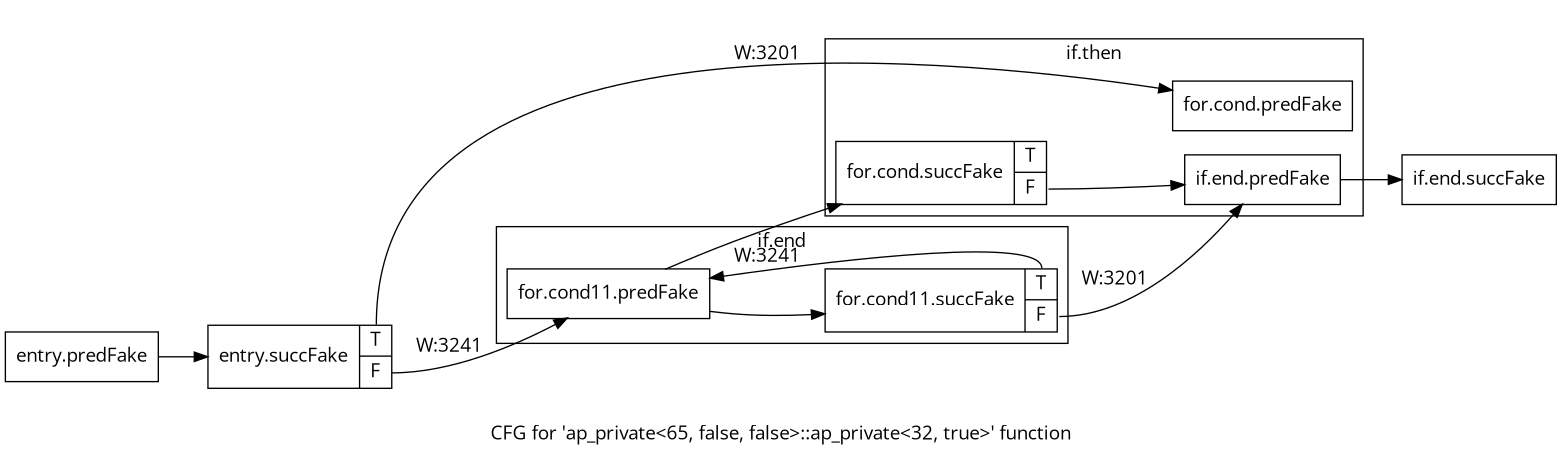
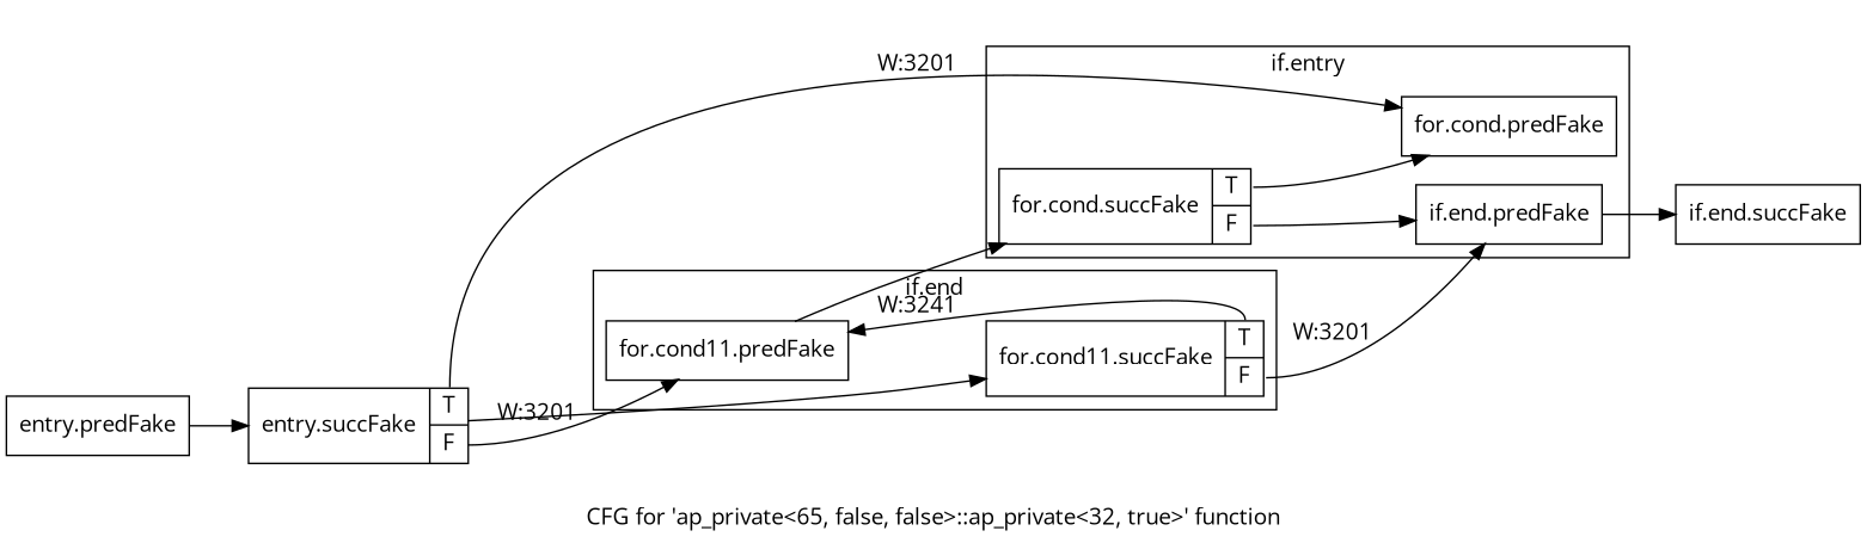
  digraph {
    fontname="Open Sans"
    label="CFG for 'ap_private\<65, false, false\>::ap_private\<32, true\>' function"
    rankdir=LR
    node [filename="/tools/Xilinx/Vitis_HLS/2022.1/include/etc/ap_private.h" fontname="Open Sans" linenumber=3505 shape=record]
    edge [execusionnum=0 filename="/tools/Xilinx/Vitis_HLS/2022.1/include/etc/ap_private.h" fontname="Open Sans"]
    n1 [label="{for.cond.predFake}"]
    n2 [label="{for.cond.succFake|{<s0>T|<s1>F}}"]
    n3 [label="{if.end.predFake}" linenumber=3512]
    n4 [label="{for.cond11.predFake}" linenumber=3509]
    n5 [label="{for.cond11.succFake|{<s0>T|<s1>F}}" linenumber=3509]
    n6 [label="{if.end.succFake}" linenumber=3514]
    n7 [label="{entry.predFake}" filename="" linenumber=""]
    n8 [label="{entry.succFake|{<s0>T|<s1>F}}" linenumber=3503]
    subgraph cluster_1 {
      invocationtime=1
-     label="if.then"
+     label="if.entry"
      tripcount=0
      n1
      n2
      n3
    }
    subgraph cluster_2 {
      invocationtime=3201
      label="if.end"
      tripcount=3200
      n4
      n5
    }
+   n2 -> n1 [tailport=s0]
    n2 -> n3 [tailport=s1]
    n3 -> n6
    n4 -> n2
-   n4 -> n5 [execusionnum=6400]
+   n8 -> n5 [execusionnum=6400]
    n5 -> n3 [execusionnum=3200 label="W:3201" tailport=s1 filename=""]
    n5 -> n4 [execusionnum=3200 label="W:3241" tailport=s0]
    n7 -> n8 [execusionnum=3200]
    n8 -> n1 [label="W:3201" tailport=s0]
-   n8 -> n4 [execusionnum=3200 label="W:3241" tailport=s1]
+   n8 -> n4 [execusionnum=3200 label="W:3201" tailport=s1]
  }
